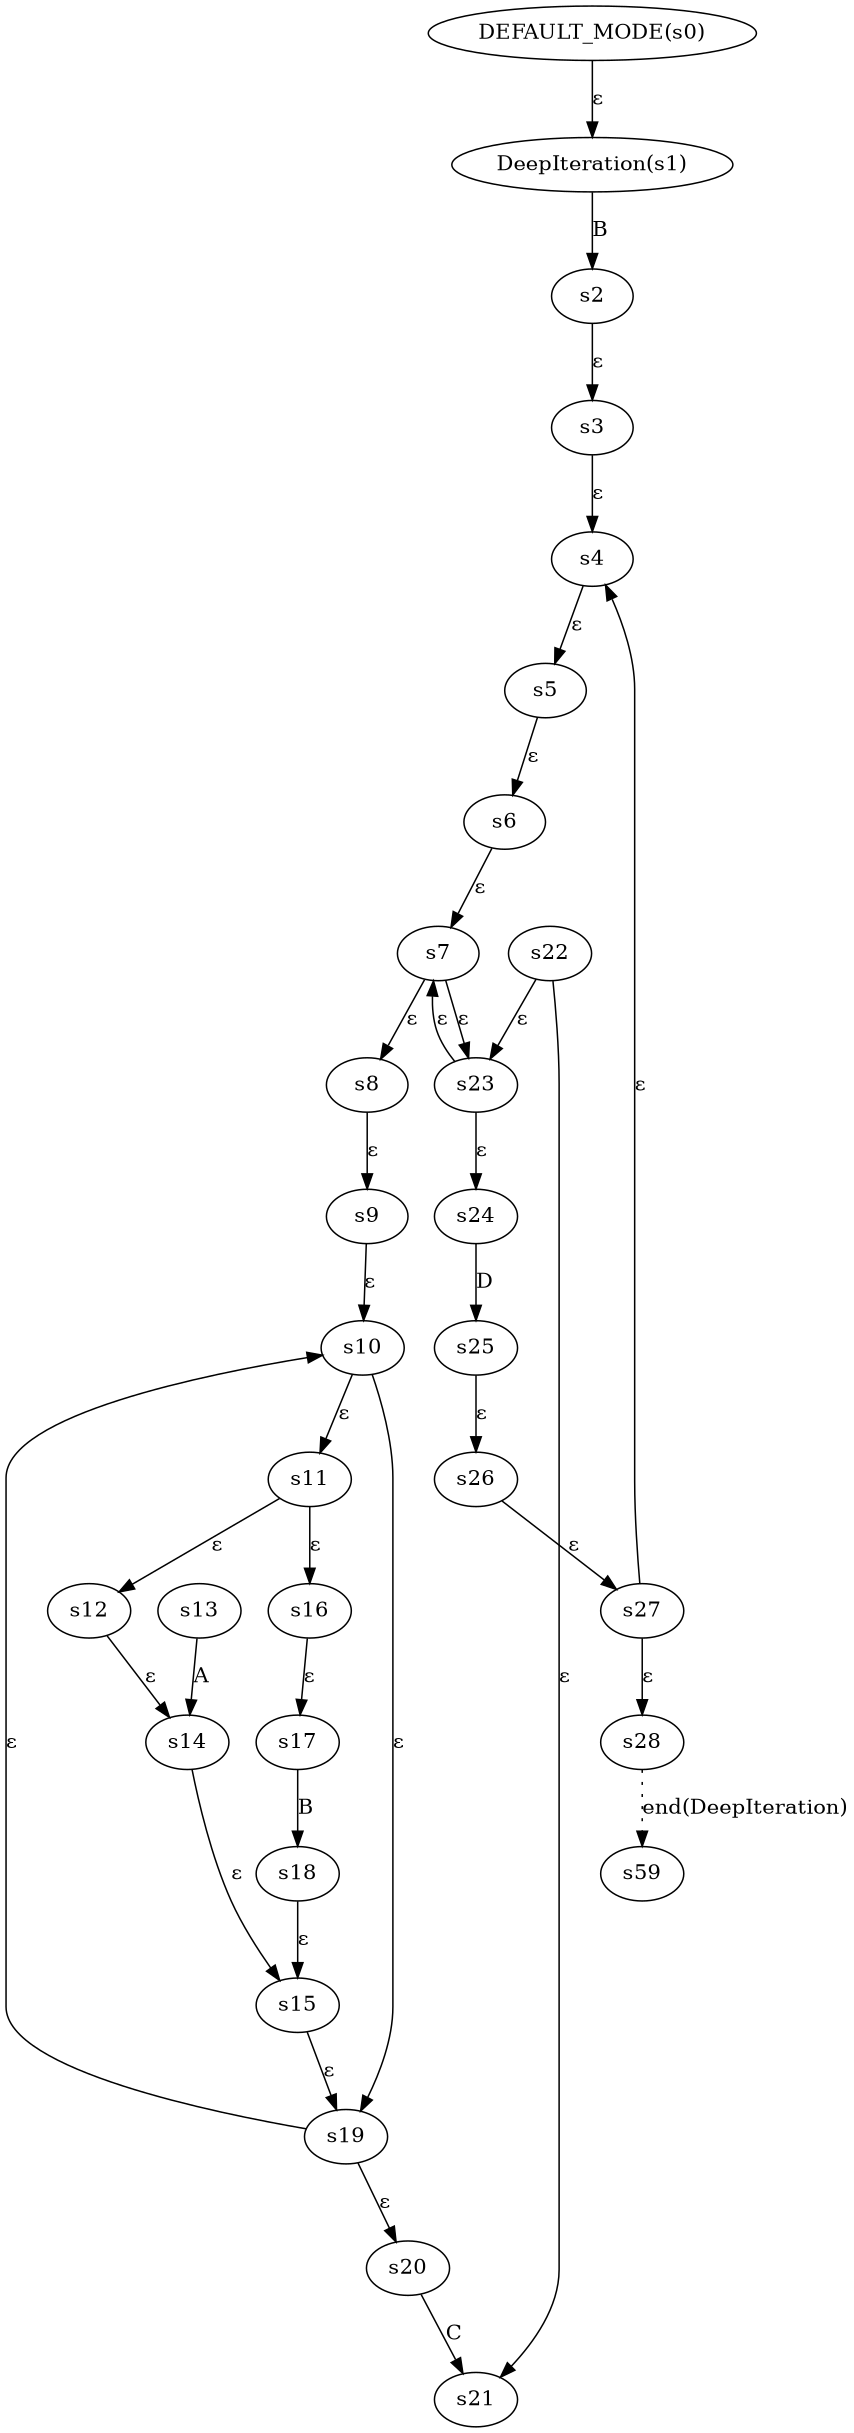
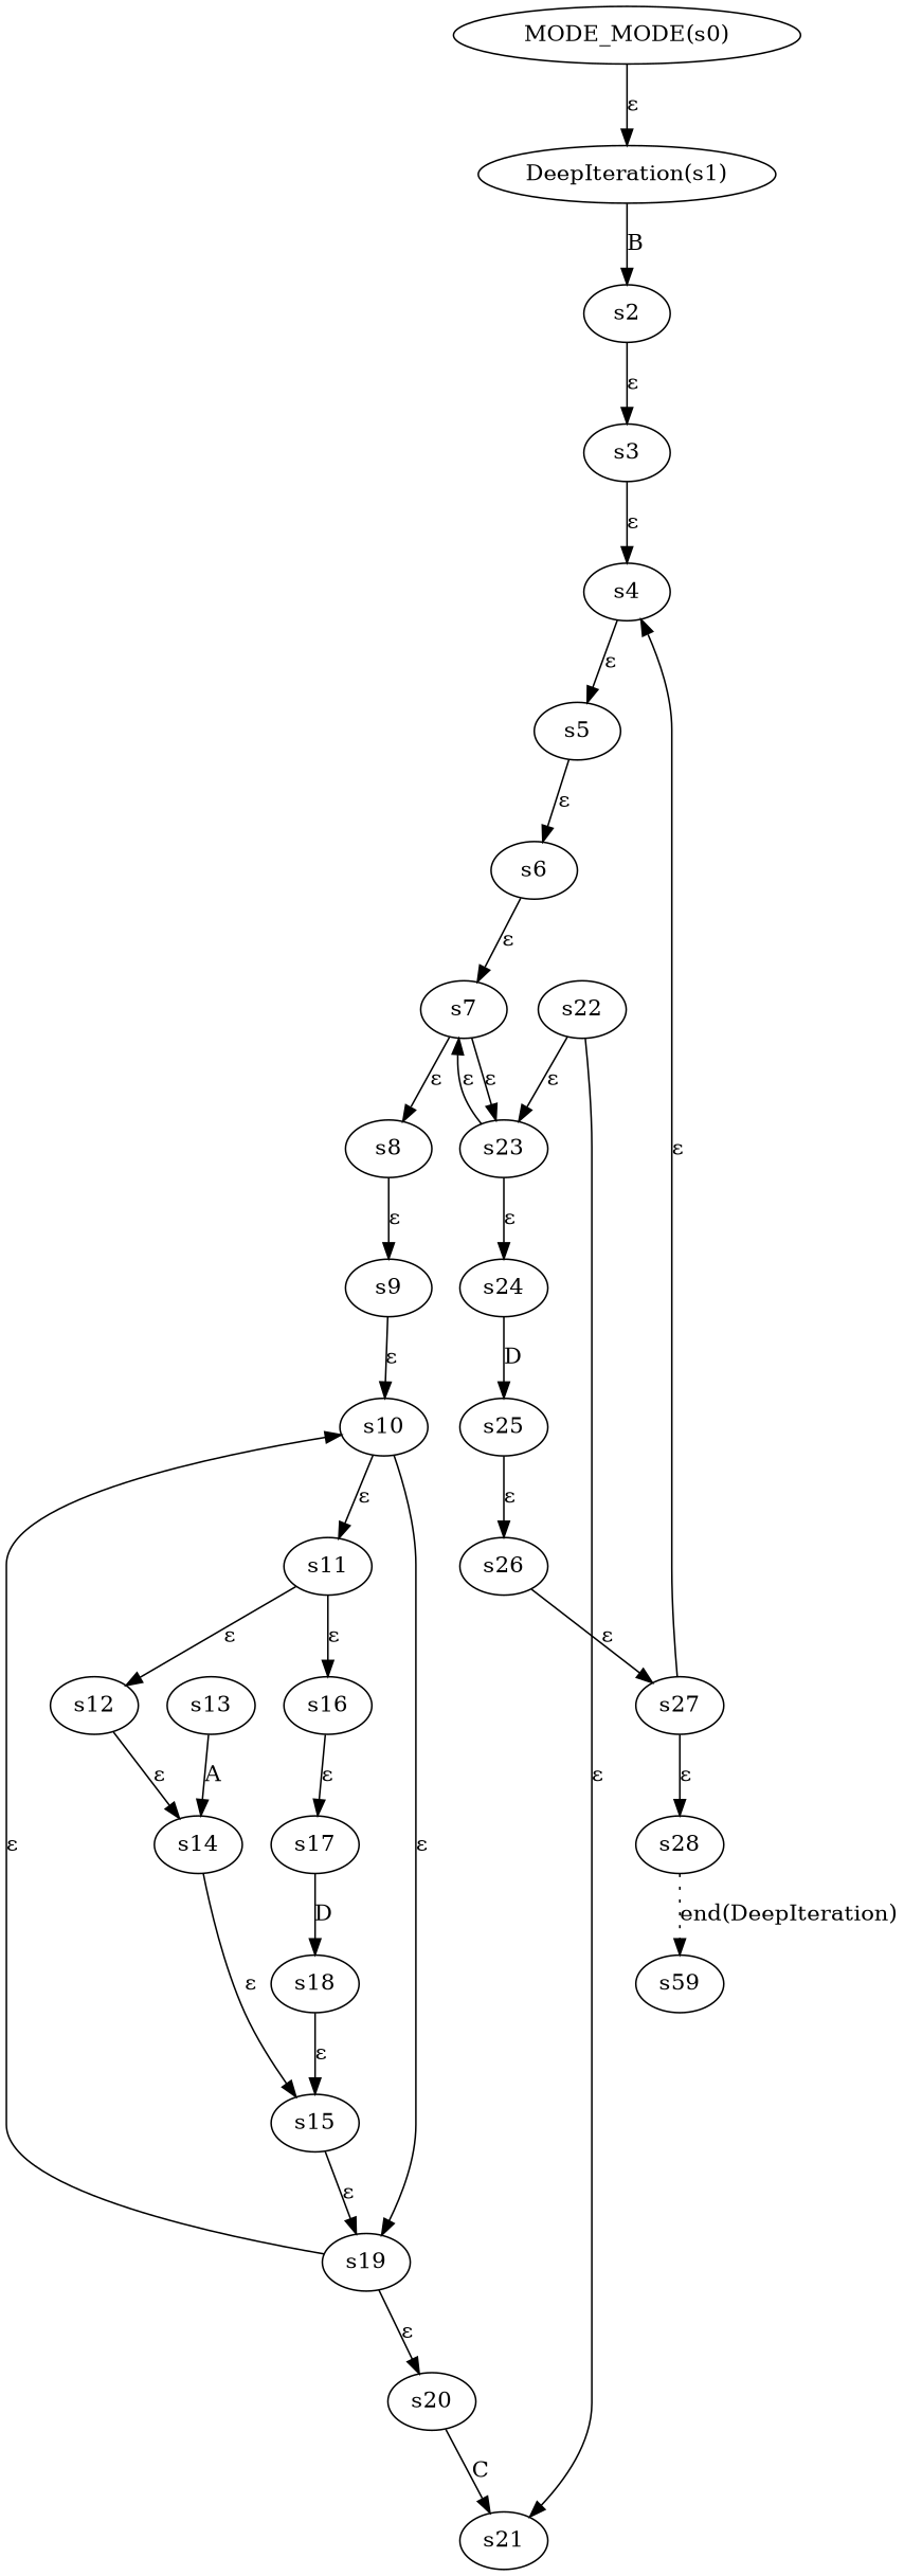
  digraph {
    rankdir=TB
-   "DEFAULT_MODE(s0)"
+   "DEFAULT_MODE(s0)" [label="MODE_MODE(s0)"]
    "DeepIteration(s1)"
    s2
    s3
    s4
    s5
    s6
    s7
    s8
    s23
    s9
    s24
    s10
    s11
    s19
    s12
    s16
    s20
    s14
    s17
    s13
    s15
    s21
    s22
    s25
    s26
    s27
    s28
    n29 [label=s59]
    s18
    "DEFAULT_MODE(s0)" -> "DeepIteration(s1)" [label="ε"]
    "DeepIteration(s1)" -> s2 [label=B]
    s2 -> s3 [label="ε"]
    s3 -> s4 [label="ε"]
    s4 -> s5 [label="ε"]
    s5 -> s6 [label="ε"]
    s6 -> s7 [label="ε"]
    s7 -> s8 [label="ε"]
    s7 -> s23 [label="ε"]
    s8 -> s9 [label="ε"]
    s23 -> s7 [label="ε"]
    s23 -> s24 [label="ε"]
    s9 -> s10 [label="ε"]
    s24 -> s25 [label=D]
    s10 -> s11 [label="ε"]
    s10 -> s19 [label="ε"]
    s11 -> s12 [label="ε"]
    s11 -> s16 [label="ε"]
    s19 -> s10 [label="ε"]
    s19 -> s20 [label="ε"]
    s12 -> s14 [label="ε"]
    s16 -> s17 [label="ε"]
    s20 -> s21 [label=C]
    s14 -> s15 [label="ε"]
-   s17 -> s18 [label=B]
+   s17 -> s18 [label=D]
    s13 -> s14 [label=A]
    s15 -> s19 [label="ε"]
    s22 -> s23 [label="ε"]
    s22 -> s21 [label="ε"]
    s25 -> s26 [label="ε"]
    s26 -> s27 [label="ε"]
    s27 -> s4 [label="ε"]
    s27 -> s28 [label="ε"]
    s28 -> n29 [label="end(DeepIteration)" style=dotted]
    s18 -> s15 [label="ε"]
  }
